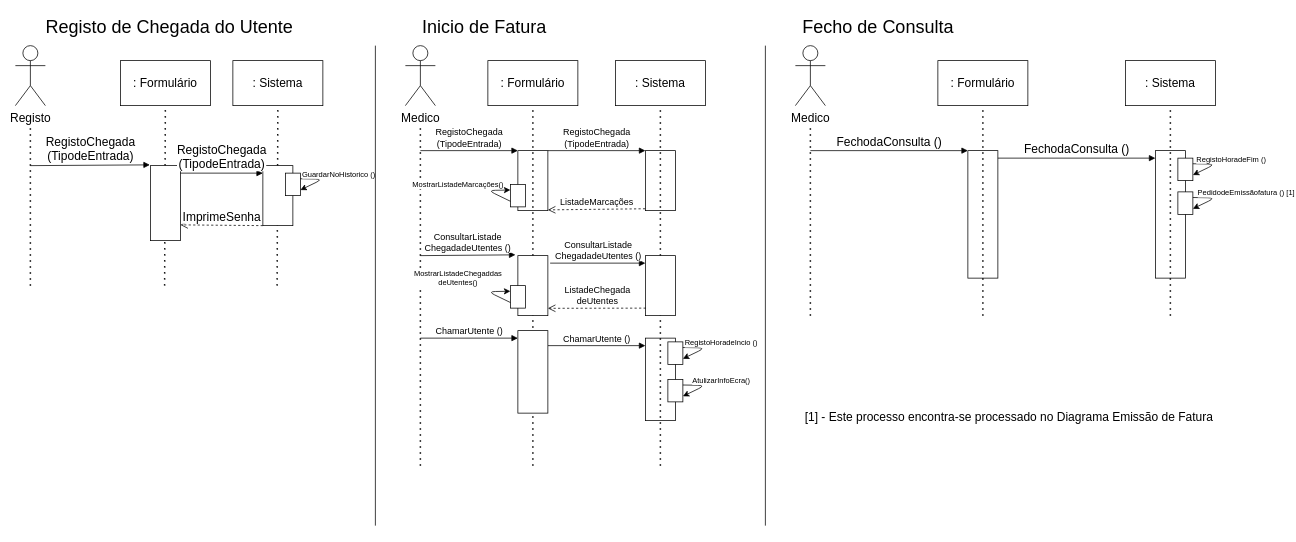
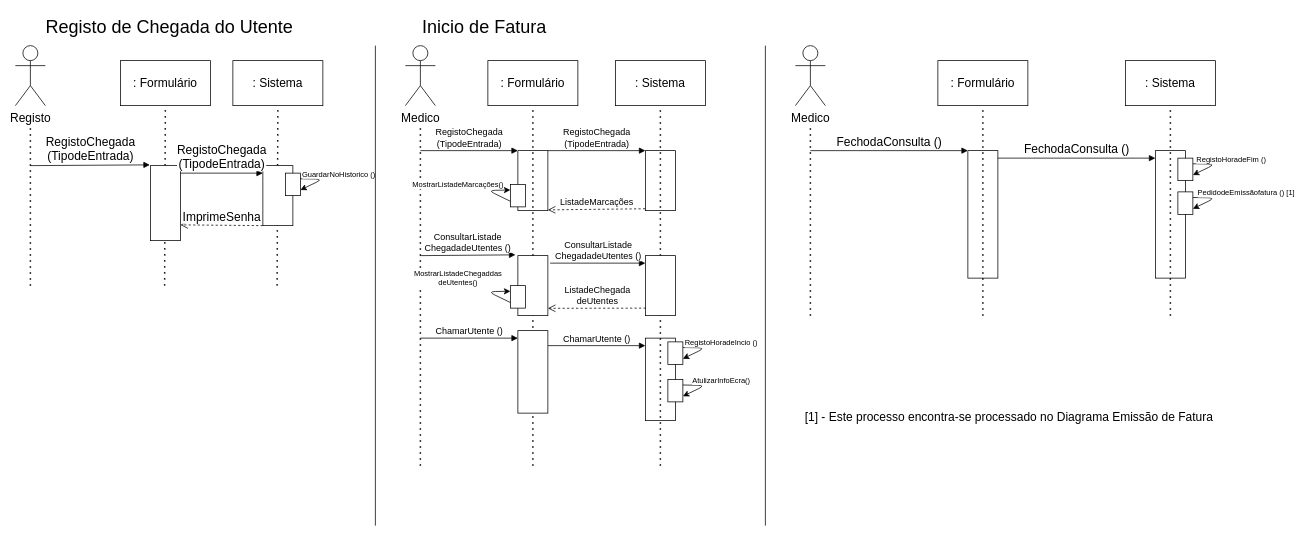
  <mxCell id="0" />
  <mxCell id="1" parent="0" />
  <mxCell id="2" value="Registo" style="shape=umlActor;verticalLabelPosition=bottom;verticalAlign=top;html=1;outlineConnect=0;fontSize=16;" parent="1" vertex="1"><mxGeometry x="20" y="60" width="40" height="80" as="geometry" /></mxCell>
  <mxCell id="3" value="" style="endArrow=none;dashed=1;html=1;dashPattern=1 3;strokeWidth=2;" parent="1" edge="1"><mxGeometry width="50" height="50" relative="1" as="geometry"><mxPoint x="40" y="380" as="sourcePoint" /><mxPoint x="40" y="170" as="targetPoint" /></mxGeometry></mxCell>
  <mxCell id="4" value=": Sistema" style="rounded=0;whiteSpace=wrap;html=1;fontSize=16;" parent="1" vertex="1"><mxGeometry x="310" y="80" width="120" height="60" as="geometry" /></mxCell>
  <mxCell id="5" value="" style="endArrow=none;dashed=1;html=1;dashPattern=1 3;strokeWidth=2;entryX=0.5;entryY=1;entryDx=0;entryDy=0;" parent="1" target="4" edge="1"><mxGeometry width="50" height="50" relative="1" as="geometry"><mxPoint x="369" y="380" as="sourcePoint" /><mxPoint x="369.41" y="150" as="targetPoint" /></mxGeometry></mxCell>
  <mxCell id="6" value="" style="html=1;points=[];perimeter=orthogonalPerimeter;strokeColor=#000000;fontSize=16;" parent="1" vertex="1"><mxGeometry x="350" y="220" width="40" height="80" as="geometry" /></mxCell>
  <mxCell id="7" value="RegistoChegada &lt;br&gt;(TipodeEntrada)" style="html=1;verticalAlign=bottom;endArrow=block;entryX=-0.017;entryY=-0.01;fontSize=16;entryDx=0;entryDy=0;entryPerimeter=0;" parent="1" target="44" edge="1"><mxGeometry relative="1" as="geometry"><mxPoint x="40" y="220" as="sourcePoint" /></mxGeometry></mxCell>
  <mxCell id="8" value="" style="rounded=0;whiteSpace=wrap;html=1;fontSize=16;" parent="1" vertex="1"><mxGeometry x="380" y="230" width="20" height="30" as="geometry" /></mxCell>
  <mxCell id="9" value="" style="endArrow=classic;html=1;fontSize=16;exitX=1;exitY=0.25;exitDx=0;exitDy=0;entryX=1;entryY=0.75;entryDx=0;entryDy=0;" parent="1" source="8" target="8" edge="1"><mxGeometry width="50" height="50" relative="1" as="geometry"><mxPoint x="250" y="290" as="sourcePoint" /><mxPoint x="440" y="245" as="targetPoint" /><Array as="points"><mxPoint x="430" y="238" /></Array></mxGeometry></mxCell>
  <mxCell id="10" value="GuardarNoHistorico ()" style="edgeLabel;html=1;align=center;verticalAlign=middle;resizable=0;points=[];fontSize=10;" parent="9" vertex="1" connectable="0"><mxGeometry x="-0.724" y="1" relative="1" as="geometry"><mxPoint x="41.41" y="-6.64" as="offset" /></mxGeometry></mxCell>
  <mxCell id="11" value="" style="endArrow=none;html=1;fontSize=16;" parent="1" edge="1"><mxGeometry width="50" height="50" relative="1" as="geometry"><mxPoint x="500" y="700" as="sourcePoint" /><mxPoint x="500" y="60" as="targetPoint" /></mxGeometry></mxCell>
  <mxCell id="12" value="Registo de Chegada do Utente" style="text;html=1;align=center;verticalAlign=middle;resizable=0;points=[];autosize=1;fontSize=24;" parent="1" vertex="1"><mxGeometry x="50" y="20" width="350" height="30" as="geometry" /></mxCell>
  <mxCell id="13" value="Inicio de Fatura" style="text;html=1;align=center;verticalAlign=middle;resizable=0;points=[];autosize=1;fontSize=24;" parent="1" vertex="1"><mxGeometry x="540" width="210" height="30" as="geometry" y="20" /></mxCell>
  <mxCell id="14" value="" style="endArrow=none;html=1;fontSize=24;" parent="1" edge="1"><mxGeometry width="50" height="50" relative="1" as="geometry"><mxPoint x="1020" y="700" as="sourcePoint" /><mxPoint x="1020" y="60" as="targetPoint" /></mxGeometry></mxCell>
- <mxCell id="15" value="Fecho de Consulta" style="text;html=1;align=center;verticalAlign=middle;resizable=0;points=[];autosize=1;fontSize=24;" parent="1" vertex="1"><mxGeometry x="1060" width="220" height="30" as="geometry" y="20" /></mxCell>
  <mxCell id="16" value="Medico" style="shape=umlActor;verticalLabelPosition=bottom;verticalAlign=top;html=1;outlineConnect=0;fontSize=16;" parent="1" vertex="1"><mxGeometry x="540" y="60" width="40" height="80" as="geometry" /></mxCell>
  <mxCell id="17" value=": Sistema" style="rounded=0;whiteSpace=wrap;html=1;fontSize=16;" parent="1" vertex="1"><mxGeometry x="820" y="80" width="120" height="60" as="geometry" /></mxCell>
  <mxCell id="18" value="" style="html=1;points=[];perimeter=orthogonalPerimeter;strokeColor=#000000;fontSize=12;" parent="1" vertex="1"><mxGeometry x="860" y="200" width="40" height="80" as="geometry" /></mxCell>
  <mxCell id="19" value="RegistoChegada &lt;br style=&quot;font-size: 12px&quot;&gt;(TipodeEntrada)" style="html=1;verticalAlign=bottom;endArrow=block;entryX=0;entryY=0;fontSize=12;entryDx=0;entryDy=0;entryPerimeter=0;" parent="1" target="48" edge="1"><mxGeometry relative="1" as="geometry"><mxPoint x="560" y="200" as="sourcePoint" /></mxGeometry></mxCell>
  <mxCell id="20" value="" style="html=1;points=[];perimeter=orthogonalPerimeter;strokeColor=#000000;fontSize=12;" parent="1" vertex="1"><mxGeometry x="860" y="450" width="40" height="110" as="geometry" /></mxCell>
  <mxCell id="21" value="ChamarUtente ()" style="html=1;verticalAlign=bottom;endArrow=block;entryX=0;entryY=0;fontSize=12;entryDx=0;entryDy=0;entryPerimeter=0;" parent="1" edge="1"><mxGeometry relative="1" as="geometry"><mxPoint x="560" y="450" as="sourcePoint" /><mxPoint x="690" y="450" as="targetPoint" /></mxGeometry></mxCell>
  <mxCell id="22" value="" style="rounded=0;whiteSpace=wrap;html=1;fontSize=12;" parent="1" vertex="1"><mxGeometry x="890" y="455" width="20" height="30" as="geometry" /></mxCell>
  <mxCell id="23" value="" style="endArrow=classic;html=1;fontSize=16;exitX=1;exitY=0.25;exitDx=0;exitDy=0;entryX=1;entryY=0.75;entryDx=0;entryDy=0;" parent="1" source="22" target="22" edge="1"><mxGeometry width="50" height="50" relative="1" as="geometry"><mxPoint x="760" y="515" as="sourcePoint" /><mxPoint x="950" y="470" as="targetPoint" /><Array as="points"><mxPoint x="940" y="463" /></Array></mxGeometry></mxCell>
  <mxCell id="24" value="RegistoHoradeIncio ()" style="edgeLabel;html=1;align=center;verticalAlign=middle;resizable=0;points=[];fontSize=10;" parent="23" vertex="1" connectable="0"><mxGeometry x="-0.724" y="1" relative="1" as="geometry"><mxPoint x="41.41" y="-6.64" as="offset" /></mxGeometry></mxCell>
  <mxCell id="25" value="" style="endArrow=none;dashed=1;html=1;dashPattern=1 3;strokeWidth=2;fontSize=12;" parent="1" edge="1"><mxGeometry width="50" height="50" relative="1" as="geometry"><mxPoint x="560" y="620" as="sourcePoint" /><mxPoint x="560" y="170" as="targetPoint" /></mxGeometry></mxCell>
  <mxCell id="26" value="" style="endArrow=none;dashed=1;html=1;dashPattern=1 3;strokeWidth=2;entryX=0.5;entryY=1;entryDx=0;entryDy=0;" parent="1" target="17" edge="1"><mxGeometry width="50" height="50" relative="1" as="geometry"><mxPoint x="880" y="620" as="sourcePoint" /><mxPoint x="879.7" y="150" as="targetPoint" /></mxGeometry></mxCell>
  <mxCell id="27" value="" style="rounded=0;whiteSpace=wrap;html=1;fontSize=12;" parent="1" vertex="1"><mxGeometry x="890" y="505" width="20" height="30" as="geometry" /></mxCell>
  <mxCell id="28" value="" style="endArrow=classic;html=1;fontSize=16;exitX=1;exitY=0.25;exitDx=0;exitDy=0;entryX=1;entryY=0.75;entryDx=0;entryDy=0;" parent="1" source="27" target="27" edge="1"><mxGeometry width="50" height="50" relative="1" as="geometry"><mxPoint x="760" y="565" as="sourcePoint" /><mxPoint x="950" y="520" as="targetPoint" /><Array as="points"><mxPoint x="940" y="513" /></Array></mxGeometry></mxCell>
  <mxCell id="29" value="AtulizarInfoEcra()" style="edgeLabel;html=1;align=center;verticalAlign=middle;resizable=0;points=[];fontSize=10;" parent="28" vertex="1" connectable="0"><mxGeometry x="-0.724" y="1" relative="1" as="geometry"><mxPoint x="41.41" y="-6.64" as="offset" /></mxGeometry></mxCell>
  <mxCell id="30" value="" style="html=1;points=[];perimeter=orthogonalPerimeter;strokeColor=#000000;fontSize=12;" parent="1" vertex="1"><mxGeometry x="860" y="340" width="40" height="80" as="geometry" /></mxCell>
  <mxCell id="31" value="&lt;font style=&quot;font-size: 12px&quot;&gt;ConsultarListade&lt;br style=&quot;font-size: 12px;&quot;&gt;ChegadadeUtentes ()&lt;/font&gt;" style="html=1;verticalAlign=bottom;endArrow=block;entryX=-0.081;entryY=-0.013;fontSize=12;entryDx=0;entryDy=0;entryPerimeter=0;" parent="1" target="50" edge="1"><mxGeometry relative="1" as="geometry"><mxPoint x="560" y="340" as="sourcePoint" /></mxGeometry></mxCell>
  <mxCell id="32" value="Medico" style="shape=umlActor;verticalLabelPosition=bottom;verticalAlign=top;html=1;outlineConnect=0;fontSize=16;" parent="1" vertex="1"><mxGeometry x="1060" y="60" width="40" height="80" as="geometry" /></mxCell>
  <mxCell id="33" value=": Sistema" style="rounded=0;whiteSpace=wrap;html=1;fontSize=16;" parent="1" vertex="1"><mxGeometry x="1500" y="80" width="120" height="60" as="geometry" /></mxCell>
  <mxCell id="34" value="" style="html=1;points=[];perimeter=orthogonalPerimeter;strokeColor=#000000;fontSize=16;" parent="1" vertex="1"><mxGeometry x="1540" y="200" width="40" height="170" as="geometry" /></mxCell>
  <mxCell id="35" value="FechodaConsulta ()" style="html=1;verticalAlign=bottom;endArrow=block;fontSize=16;" parent="1" target="58" edge="1"><mxGeometry relative="1" as="geometry"><mxPoint x="1080" y="200" as="sourcePoint" /></mxGeometry></mxCell>
  <mxCell id="36" value="" style="endArrow=none;dashed=1;html=1;dashPattern=1 3;strokeWidth=2;" parent="1" edge="1"><mxGeometry width="50" height="50" relative="1" as="geometry"><mxPoint x="1080" y="420" as="sourcePoint" /><mxPoint x="1080" y="170" as="targetPoint" /></mxGeometry></mxCell>
  <mxCell id="37" value="" style="endArrow=none;dashed=1;html=1;dashPattern=1 3;strokeWidth=2;entryX=0.5;entryY=1;entryDx=0;entryDy=0;" parent="1" target="33" edge="1"><mxGeometry width="50" height="50" relative="1" as="geometry"><mxPoint x="1560" y="420" as="sourcePoint" /><mxPoint x="1559.7" y="150" as="targetPoint" /></mxGeometry></mxCell>
  <mxCell id="38" value="" style="rounded=0;whiteSpace=wrap;html=1;fontSize=16;" parent="1" vertex="1"><mxGeometry x="1570" y="210" width="20" height="30" as="geometry" /></mxCell>
  <mxCell id="39" value="" style="endArrow=classic;html=1;fontSize=16;exitX=1;exitY=0.25;exitDx=0;exitDy=0;entryX=1;entryY=0.75;entryDx=0;entryDy=0;" parent="1" source="38" target="38" edge="1"><mxGeometry width="50" height="50" relative="1" as="geometry"><mxPoint x="1440" y="270" as="sourcePoint" /><mxPoint x="1630" y="225" as="targetPoint" /><Array as="points"><mxPoint x="1620" y="218" /></Array></mxGeometry></mxCell>
  <mxCell id="40" value="RegistoHoradeFim ()" style="edgeLabel;html=1;align=center;verticalAlign=middle;resizable=0;points=[];fontSize=10;" parent="39" vertex="1" connectable="0"><mxGeometry x="-0.724" y="1" relative="1" as="geometry"><mxPoint x="41.41" y="-6.64" as="offset" /></mxGeometry></mxCell>
  <mxCell id="41" value="[1] - Este processo encontra-se processado no Diagrama Emissão de Fatura" style="text;html=1;strokeColor=none;fillColor=none;align=center;verticalAlign=middle;whiteSpace=wrap;rounded=0;fontSize=16;" parent="1" vertex="1"><mxGeometry x="1070" y="540" width="550" height="30" as="geometry" /></mxCell>
  <mxCell id="42" value=": Formulário" style="rounded=0;whiteSpace=wrap;html=1;fontSize=16;" parent="1" vertex="1"><mxGeometry x="160" y="80" width="120" height="60" as="geometry" /></mxCell>
  <mxCell id="43" value="" style="endArrow=none;dashed=1;html=1;dashPattern=1 3;strokeWidth=2;entryX=0.5;entryY=1;entryDx=0;entryDy=0;" parent="1" target="42" edge="1"><mxGeometry width="50" height="50" relative="1" as="geometry"><mxPoint x="219" y="380" as="sourcePoint" /><mxPoint x="219.41" y="150" as="targetPoint" /></mxGeometry></mxCell>
  <mxCell id="44" value="" style="html=1;points=[];perimeter=orthogonalPerimeter;strokeColor=#000000;fontSize=16;" parent="1" vertex="1"><mxGeometry x="200" y="220" width="40" height="100" as="geometry" /></mxCell>
  <mxCell id="45" value="RegistoChegada &lt;br&gt;(TipodeEntrada)" style="html=1;verticalAlign=bottom;endArrow=block;entryX=-0.017;entryY=-0.01;fontSize=16;entryDx=0;entryDy=0;entryPerimeter=0;" parent="1" edge="1"><mxGeometry relative="1" as="geometry"><mxPoint x="240" y="230" as="sourcePoint" /><mxPoint x="350" y="230" as="targetPoint" /></mxGeometry></mxCell>
  <mxCell id="46" value="ImprimeSenha" style="html=1;verticalAlign=bottom;endArrow=open;dashed=1;endSize=8;fontSize=16;exitX=-0.033;exitY=1.013;exitDx=0;exitDy=0;exitPerimeter=0;" parent="1" edge="1"><mxGeometry relative="1" as="geometry"><mxPoint x="240" y="299" as="targetPoint" /><mxPoint x="350" y="300" as="sourcePoint" /></mxGeometry></mxCell>
  <mxCell id="47" value=": Formulário" style="rounded=0;whiteSpace=wrap;html=1;fontSize=16;" parent="1" vertex="1"><mxGeometry x="650" y="80" width="120" height="60" as="geometry" /></mxCell>
  <mxCell id="48" value="" style="html=1;points=[];perimeter=orthogonalPerimeter;strokeColor=#000000;fontSize=12;" parent="1" vertex="1"><mxGeometry x="690" y="200" width="40" height="80" as="geometry" /></mxCell>
  <mxCell id="49" value="" style="endArrow=none;dashed=1;html=1;dashPattern=1 3;strokeWidth=2;entryX=0.5;entryY=1;entryDx=0;entryDy=0;" parent="1" target="47" edge="1"><mxGeometry width="50" height="50" relative="1" as="geometry"><mxPoint x="710" y="620" as="sourcePoint" /><mxPoint x="709.7" y="150" as="targetPoint" /></mxGeometry></mxCell>
  <mxCell id="50" value="" style="html=1;points=[];perimeter=orthogonalPerimeter;strokeColor=#000000;fontSize=12;" parent="1" vertex="1"><mxGeometry x="690" y="340" width="40" height="80" as="geometry" /></mxCell>
  <mxCell id="51" value="RegistoChegada &lt;br style=&quot;font-size: 12px&quot;&gt;(TipodeEntrada)" style="html=1;verticalAlign=bottom;endArrow=block;entryX=0;entryY=0;fontSize=12;entryDx=0;entryDy=0;entryPerimeter=0;" parent="1" edge="1"><mxGeometry relative="1" as="geometry"><mxPoint x="730" y="200" as="sourcePoint" /><mxPoint x="860" y="200" as="targetPoint" /></mxGeometry></mxCell>
  <mxCell id="52" value="ListadeMarcações" style="html=1;verticalAlign=bottom;endArrow=open;dashed=1;endSize=8;exitX=-0.005;exitY=0.969;fontSize=12;exitDx=0;exitDy=0;exitPerimeter=0;" parent="1" edge="1"><mxGeometry relative="1" as="geometry"><mxPoint x="730" y="279" as="targetPoint" /><mxPoint x="859.8" y="277.52" as="sourcePoint" /></mxGeometry></mxCell>
  <mxCell id="53" value="&lt;font style=&quot;font-size: 12px&quot;&gt;ConsultarListade&lt;br style=&quot;font-size: 12px;&quot;&gt;ChegadadeUtentes ()&lt;/font&gt;" style="html=1;verticalAlign=bottom;endArrow=block;entryX=-0.081;entryY=-0.013;fontSize=12;entryDx=0;entryDy=0;entryPerimeter=0;" parent="1" edge="1"><mxGeometry relative="1" as="geometry"><mxPoint x="733" y="350" as="sourcePoint" /><mxPoint x="860" y="350" as="targetPoint" /></mxGeometry></mxCell>
  <mxCell id="54" value="ListadeChegada&lt;br&gt;deUtentes" style="html=1;verticalAlign=bottom;endArrow=open;dashed=1;endSize=8;exitX=0.014;exitY=0.947;fontSize=12;exitDx=0;exitDy=0;exitPerimeter=0;" parent="1" edge="1"><mxGeometry relative="1" as="geometry"><mxPoint x="730" y="410.24" as="targetPoint" /><mxPoint x="860.56" y="410" as="sourcePoint" /></mxGeometry></mxCell>
  <mxCell id="55" value="ChamarUtente ()" style="html=1;verticalAlign=bottom;endArrow=block;entryX=0;entryY=0;fontSize=12;entryDx=0;entryDy=0;entryPerimeter=0;" parent="1" edge="1"><mxGeometry relative="1" as="geometry"><mxPoint x="730" y="460" as="sourcePoint" /><mxPoint x="860" y="460" as="targetPoint" /></mxGeometry></mxCell>
  <mxCell id="56" value="" style="html=1;points=[];perimeter=orthogonalPerimeter;strokeColor=#000000;fontSize=12;" parent="1" vertex="1"><mxGeometry x="690" y="440" width="40" height="110" as="geometry" /></mxCell>
  <mxCell id="57" value=": Formulário" style="rounded=0;whiteSpace=wrap;html=1;fontSize=16;" parent="1" vertex="1"><mxGeometry x="1250" y="80" width="120" height="60" as="geometry" /></mxCell>
  <mxCell id="58" value="" style="html=1;points=[];perimeter=orthogonalPerimeter;strokeColor=#000000;fontSize=16;" parent="1" vertex="1"><mxGeometry x="1290" y="200" width="40" height="170" as="geometry" /></mxCell>
  <mxCell id="59" value="" style="endArrow=none;dashed=1;html=1;dashPattern=1 3;strokeWidth=2;entryX=0.5;entryY=1;entryDx=0;entryDy=0;" parent="1" target="57" edge="1"><mxGeometry width="50" height="50" relative="1" as="geometry"><mxPoint x="1310" y="420" as="sourcePoint" /><mxPoint x="1309.7" y="150" as="targetPoint" /></mxGeometry></mxCell>
  <mxCell id="60" value="" style="rounded=0;whiteSpace=wrap;html=1;fontSize=16;" parent="1" vertex="1"><mxGeometry x="1570" y="255" width="20" height="30" as="geometry" /></mxCell>
  <mxCell id="61" value="" style="endArrow=classic;html=1;fontSize=16;exitX=1;exitY=0.25;exitDx=0;exitDy=0;entryX=1;entryY=0.75;entryDx=0;entryDy=0;" parent="1" source="60" target="60" edge="1"><mxGeometry width="50" height="50" relative="1" as="geometry"><mxPoint x="1440" y="315" as="sourcePoint" /><mxPoint x="1630" y="270" as="targetPoint" /><Array as="points"><mxPoint x="1620" y="263" /></Array></mxGeometry></mxCell>
  <mxCell id="62" value="PedidodeEmissãofatura () [1]" style="edgeLabel;html=1;align=center;verticalAlign=middle;resizable=0;points=[];fontSize=10;" parent="61" vertex="1" connectable="0"><mxGeometry x="-0.724" y="1" relative="1" as="geometry"><mxPoint x="61.75" y="-6.64" as="offset" /></mxGeometry></mxCell>
  <mxCell id="63" value="FechodaConsulta ()" style="html=1;verticalAlign=bottom;endArrow=block;fontSize=16;" parent="1" edge="1"><mxGeometry relative="1" as="geometry"><mxPoint x="1330" y="210" as="sourcePoint" /><mxPoint x="1540" y="210" as="targetPoint" /></mxGeometry></mxCell>
  <mxCell id="64" value="" style="rounded=0;whiteSpace=wrap;html=1;fontSize=12;rotation=-180;" vertex="1" parent="1"><mxGeometry x="680" y="245" width="20" height="30" as="geometry" /></mxCell>
  <mxCell id="65" value="" style="endArrow=classic;html=1;fontSize=16;exitX=1;exitY=0.25;exitDx=0;exitDy=0;entryX=1;entryY=0.75;entryDx=0;entryDy=0;" edge="1" parent="1" source="64" target="64"><mxGeometry width="50" height="50" relative="1" as="geometry"><mxPoint x="550" y="305" as="sourcePoint" /><mxPoint x="740" y="260" as="targetPoint" /><Array as="points"><mxPoint x="650" y="253" /></Array></mxGeometry></mxCell>
  <mxCell id="66" value="MostrarListadeMarcações()" style="edgeLabel;html=1;align=center;verticalAlign=middle;resizable=0;points=[];fontSize=10;" vertex="1" connectable="0" parent="65"><mxGeometry x="-0.724" y="1" relative="1" as="geometry"><mxPoint x="-61.64" y="-19.57" as="offset" /></mxGeometry></mxCell>
  <mxCell id="67" value="" style="rounded=0;whiteSpace=wrap;html=1;fontSize=12;rotation=-180;" vertex="1" parent="1"><mxGeometry x="680" y="380" width="20" height="30" as="geometry" /></mxCell>
  <mxCell id="68" value="" style="endArrow=classic;html=1;fontSize=16;exitX=1;exitY=0.25;exitDx=0;exitDy=0;entryX=1;entryY=0.75;entryDx=0;entryDy=0;" edge="1" parent="1" source="67" target="67"><mxGeometry width="50" height="50" relative="1" as="geometry"><mxPoint x="550" y="440" as="sourcePoint" /><mxPoint x="740" y="395" as="targetPoint" /><Array as="points"><mxPoint x="650" y="388" /></Array></mxGeometry></mxCell>
  <mxCell id="69" value="MostrarListadeChegaddas&lt;br&gt;deUtentes()" style="edgeLabel;html=1;align=center;verticalAlign=middle;resizable=0;points=[];fontSize=10;" vertex="1" connectable="0" parent="68"><mxGeometry x="-0.724" y="1" relative="1" as="geometry"><mxPoint x="-61.64" y="-29.5" as="offset" /></mxGeometry></mxCell>
